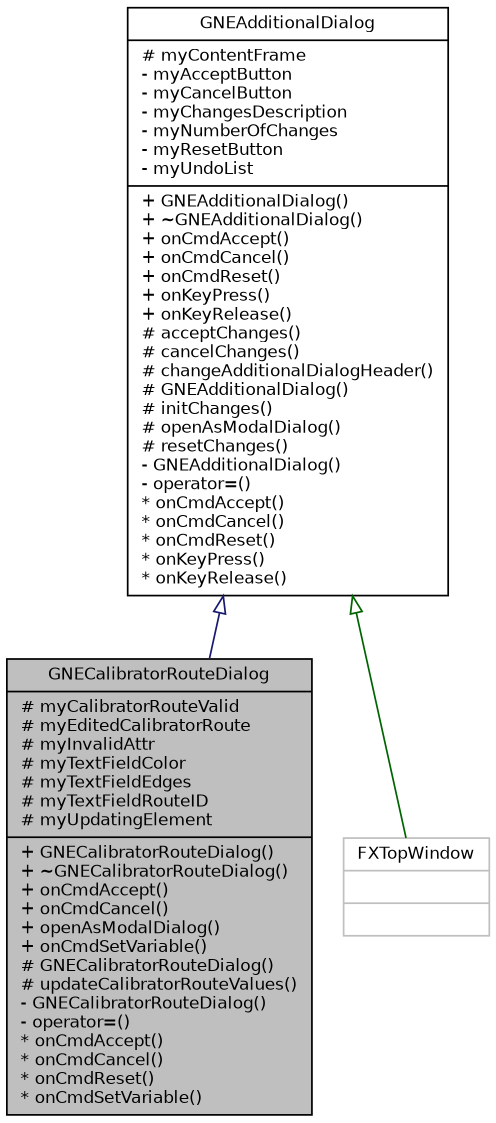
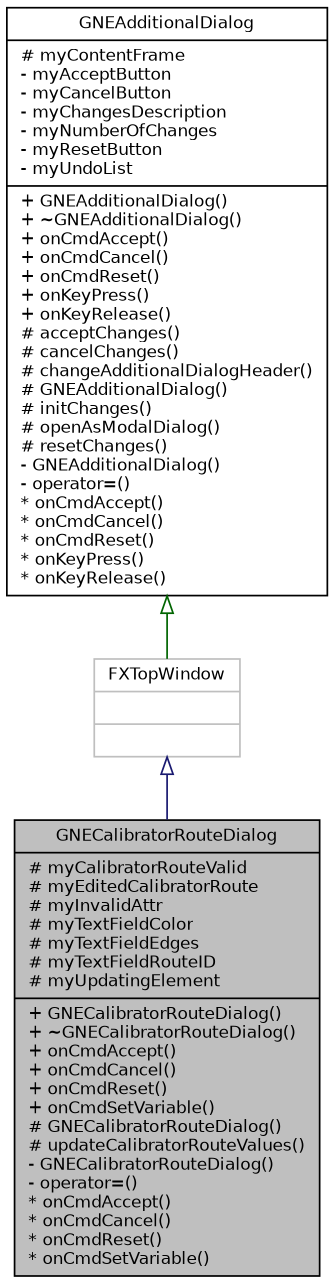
  digraph {
    node [color=black fillcolor=white fontname=Helvetica fontsize=10 shape=record style=filled]
    edge [arrowtail=onormal dir=back fontname=Helvetica fontsize=10 labelfontname=Helvetica labelfontsize=10 style=solid]
-   n1 [fillcolor=grey75 fontcolor=black height=0.2 label="{GNECalibratorRouteDialog\n|# myCalibratorRouteValid\l# myEditedCalibratorRoute\l# myInvalidAttr\l# myTextFieldColor\l# myTextFieldEdges\l# myTextFieldRouteID\l# myUpdatingElement\l|+ GNECalibratorRouteDialog()\l+ ~GNECalibratorRouteDialog()\l+ onCmdAccept()\l+ onCmdCancel()\l+ openAsModalDialog()\l+ onCmdSetVariable()\l# GNECalibratorRouteDialog()\l# updateCalibratorRouteValues()\l- GNECalibratorRouteDialog()\l- operator=()\l* onCmdAccept()\l* onCmdCancel()\l* onCmdReset()\l* onCmdSetVariable()\l}" width=0.4]
+   n1 [fillcolor=grey75 fontcolor=black height=0.2 label="{GNECalibratorRouteDialog\n|# myCalibratorRouteValid\l# myEditedCalibratorRoute\l# myInvalidAttr\l# myTextFieldColor\l# myTextFieldEdges\l# myTextFieldRouteID\l# myUpdatingElement\l|+ GNECalibratorRouteDialog()\l+ ~GNECalibratorRouteDialog()\l+ onCmdAccept()\l+ onCmdCancel()\l+ onCmdReset()\l+ onCmdSetVariable()\l# GNECalibratorRouteDialog()\l# updateCalibratorRouteValues()\l- GNECalibratorRouteDialog()\l- operator=()\l* onCmdAccept()\l* onCmdCancel()\l* onCmdReset()\l* onCmdSetVariable()\l}" width=0.4]
    n2 [height=0.2 label="{GNEAdditionalDialog\n|# myContentFrame\l- myAcceptButton\l- myCancelButton\l- myChangesDescription\l- myNumberOfChanges\l- myResetButton\l- myUndoList\l|+ GNEAdditionalDialog()\l+ ~GNEAdditionalDialog()\l+ onCmdAccept()\l+ onCmdCancel()\l+ onCmdReset()\l+ onKeyPress()\l+ onKeyRelease()\l# acceptChanges()\l# cancelChanges()\l# changeAdditionalDialogHeader()\l# GNEAdditionalDialog()\l# initChanges()\l# openAsModalDialog()\l# resetChanges()\l- GNEAdditionalDialog()\l- operator=()\l* onCmdAccept()\l* onCmdCancel()\l* onCmdReset()\l* onKeyPress()\l* onKeyRelease()\l}" width=0.4]
    n3 [color=grey75 height=0.2 label="{FXTopWindow\n||}" width=0.4]
-   n2 -> n1 [color=midnightblue]
+   n3 -> n1 [color=midnightblue]
    n2 -> n3 [color=darkgreen]
  }
